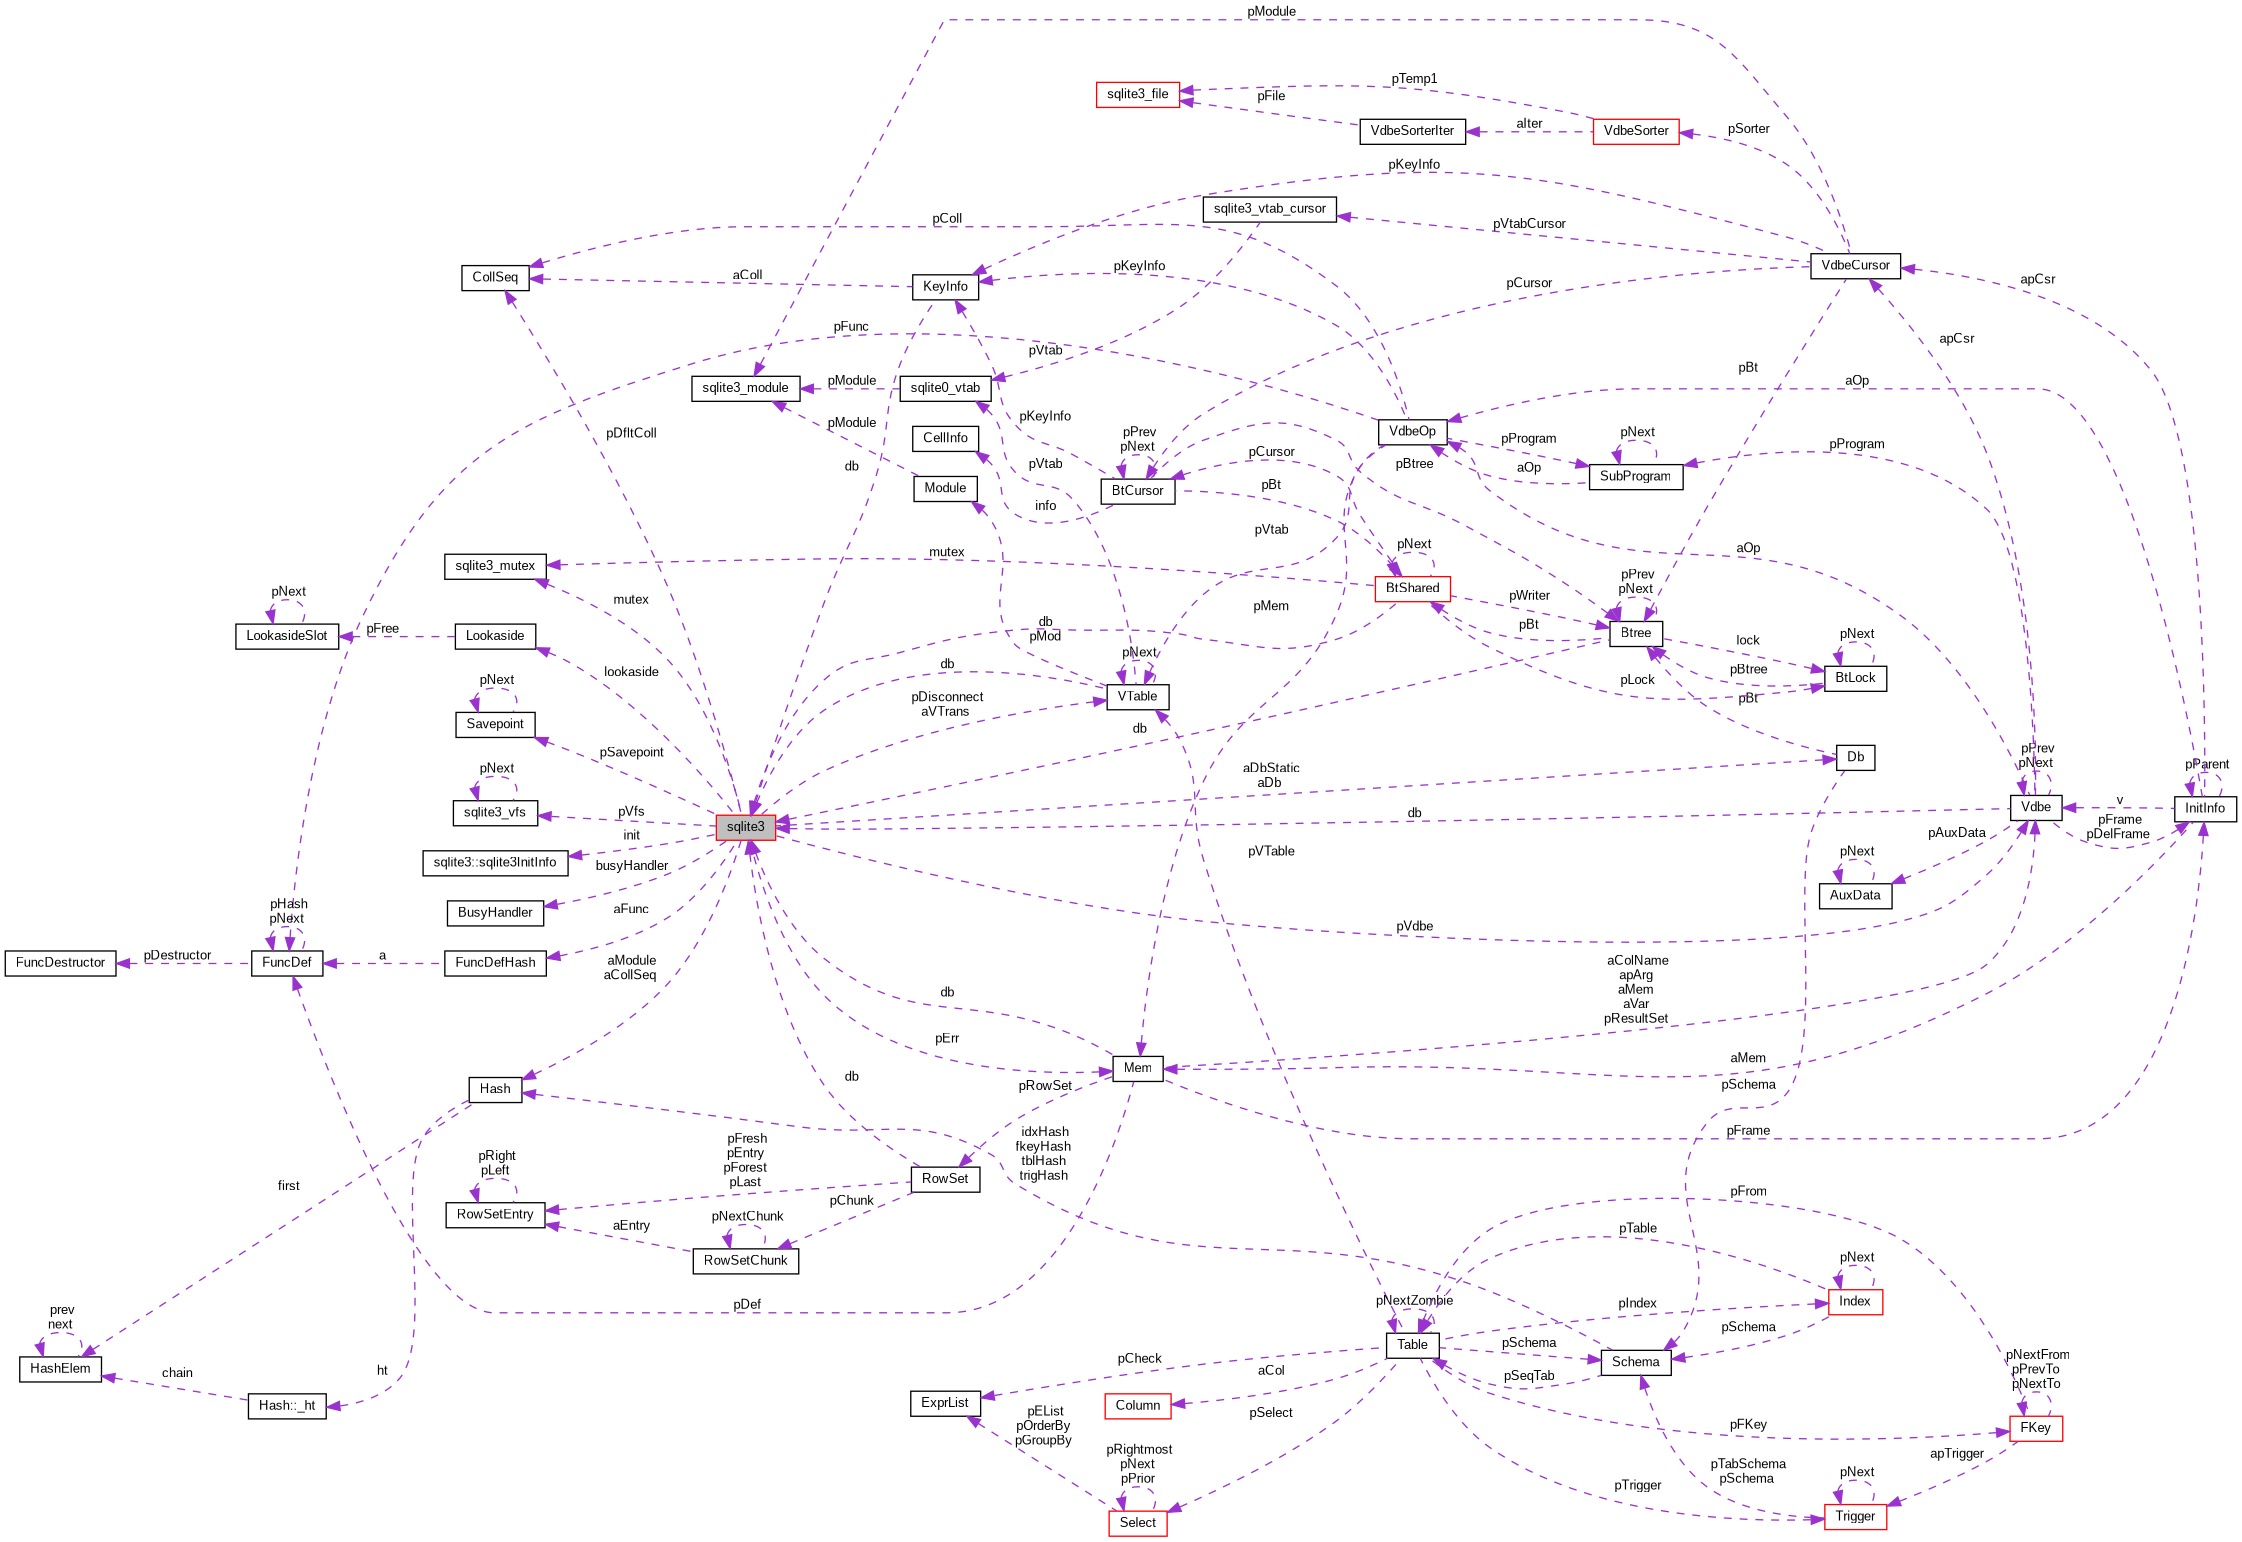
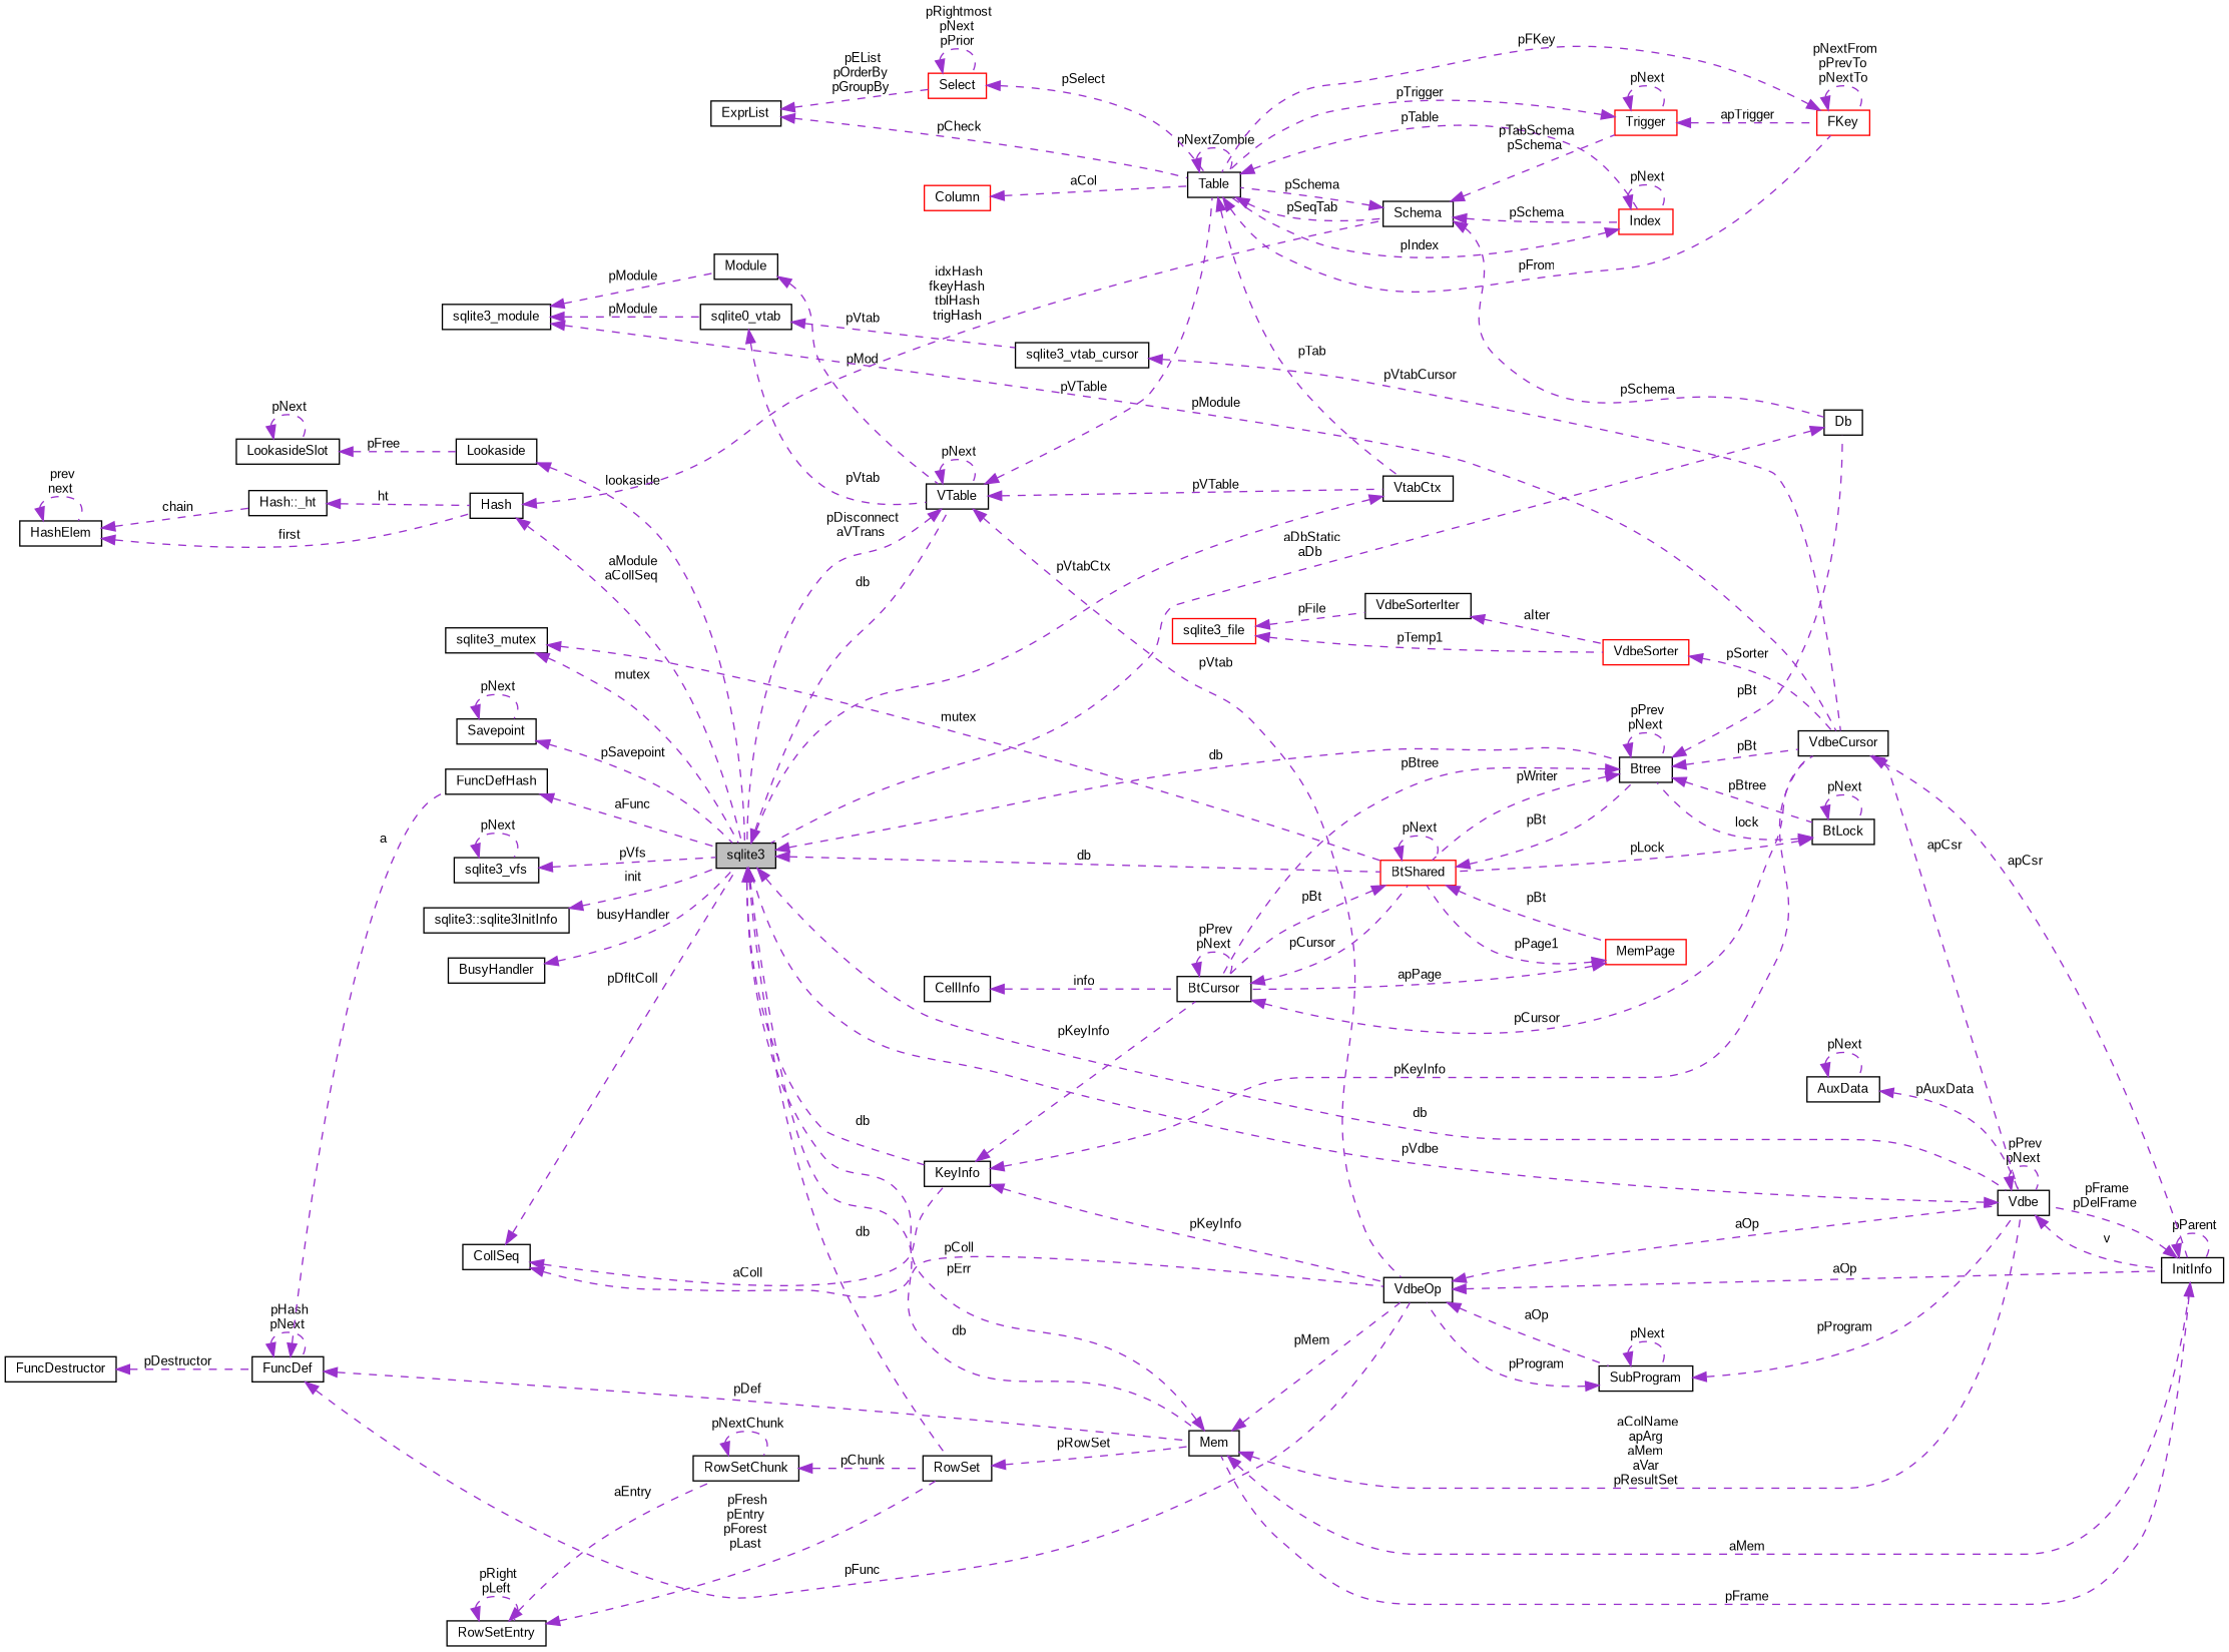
  digraph {
    fontname="Liberation Sans"
    rankdir=LR
    node [color=black fillcolor=white fontname="Liberation Sans" fontsize=10 shape=record style=filled]
    edge [color=darkorchid3 dir=back fontname="Liberation Sans" fontsize=10 labelfontname=Helvetica labelfontsize=10 style=dashed]
-   n1 [color=red fillcolor=grey75 fontcolor=black height=0.2 label=sqlite3 width=0.4]
+   n1 [fillcolor=grey75 fontcolor=black height=0.2 label=sqlite3 width=0.4]
    n2 [height=0.2 label=Mem width=0.4]
    n3 [height=0.2 label=Vdbe width=0.4]
    n4 [height=0.2 label=VTable width=0.4]
    n5 [height=0.2 label=KeyInfo width=0.4]
    n6 [color=red height=0.2 label=BtShared width=0.4]
    n7 [height=0.2 label=Btree width=0.4]
    n8 [height=0.2 label=RowSet width=0.4]
    n9 [height=0.2 label=InitInfo width=0.4]
    n10 [height=0.2 label=VdbeOp width=0.4]
+   n11 [height=0.2 label=VtabCtx width=0.4]
    n12 [height=0.2 label=Table width=0.4]
    n13 [height=0.2 label=VdbeCursor width=0.4]
    n14 [height=0.2 label=BtCursor width=0.4]
+   n15 [color=red height=0.2 label=MemPage width=0.4]
    n16 [height=0.2 label=BtLock width=0.4]
    n17 [height=0.2 label=Db width=0.4]
    n18 [height=0.2 label=SubProgram width=0.4]
    n19 [height=0.2 label=AuxData width=0.4]
    n20 [height=0.2 label=CollSeq width=0.4]
    n21 [height=0.2 label=Schema width=0.4]
    n22 [color=red height=0.2 label=FKey width=0.4]
    n23 [color=red height=0.2 label=Index width=0.4]
    n24 [height=0.2 label=Module width=0.4]
    n25 [height=0.2 label=sqlite3_module width=0.4]
    n26 [height=0.2 label=sqlite0_vtab width=0.4]
    n27 [height=0.2 label=sqlite3_vtab_cursor width=0.4]
    n28 [height=0.2 label=FuncDef width=0.4]
    n29 [height=0.2 label=FuncDefHash width=0.4]
    n30 [height=0.2 label=FuncDestructor width=0.4]
    n31 [height=0.2 label=CellInfo width=0.4]
    n32 [height=0.2 label=sqlite3_mutex width=0.4]
    n33 [color=red height=0.2 label=VdbeSorter width=0.4]
    n34 [height=0.2 label=VdbeSorterIter width=0.4]
    n35 [color=red height=0.2 label=sqlite3_file width=0.4]
    n36 [height=0.2 label=RowSetChunk width=0.4]
    n37 [height=0.2 label=RowSetEntry width=0.4]
    n38 [height=0.2 label=Savepoint width=0.4]
    n39 [height=0.2 label=Lookaside width=0.4]
    n40 [height=0.2 label=LookasideSlot width=0.4]
    n41 [height=0.2 label=sqlite3_vfs width=0.4]
    n42 [height=0.2 label="sqlite3::sqlite3InitInfo" width=0.4]
    n43 [height=0.2 label=BusyHandler width=0.4]
    n44 [color=red height=0.2 label=Trigger width=0.4]
    n45 [height=0.2 label=Hash width=0.4]
    n46 [height=0.2 label="Hash::_ht" width=0.4]
    n47 [height=0.2 label=HashElem width=0.4]
    n48 [color=red height=0.2 label=Column width=0.4]
    n49 [color=red height=0.2 label=Select width=0.4]
    n50 [height=0.2 label=ExprList width=0.4]
    n1 -> n2 [label=" db"]
    n1 -> n3 [label=" db"]
    n1 -> n4 [label=" db"]
    n1 -> n5 [label=" db"]
    n1 -> n6 [label=" db"]
    n1 -> n7 [label=" db"]
    n1 -> n8 [label=" db"]
    n2 -> n1 [label=" pErr"]
-   n3 -> n2 [label=" aColName\napArg\naMem\naVar\npResultSet"]
+   n2 -> n3 [label=" aColName\napArg\naMem\naVar\npResultSet"]
    n2 -> n9 [label=" aMem"]
    n2 -> n10 [label=" pMem"]
    n3 -> n1 [label=" pVdbe"]
    n3 -> n3 [label=" pPrev\npNext"]
    n3 -> n9 [label=" v"]
    n4 -> n1 [label=" pDisconnect\naVTrans"]
    n4 -> n4 [label=" pNext"]
    n4 -> n10 [label=" pVtab"]
+   n4 -> n11 [label=" pVTable"]
    n4 -> n12 [label=" pVTable"]
    n5 -> n10 [label=" pKeyInfo"]
    n5 -> n13 [label=" pKeyInfo"]
    n5 -> n14 [label=" pKeyInfo"]
    n6 -> n6 [label=" pNext"]
    n6 -> n7 [label=" pBt"]
    n6 -> n14 [label=" pBt"]
+   n6 -> n15 [label=" pBt"]
    n7 -> n6 [label=" pWriter"]
    n7 -> n7 [label=" pPrev\npNext"]
    n7 -> n13 [label=" pBt"]
    n7 -> n14 [label=" pBtree"]
    n7 -> n16 [label=" pBtree"]
    n7 -> n17 [label=" pBt"]
    n8 -> n2 [label=" pRowSet"]
    n9 -> n2 [label=" pFrame"]
    n9 -> n3 [label=" pFrame\npDelFrame"]
    n9 -> n9 [label=" pParent"]
    n10 -> n3 [label=" aOp"]
    n10 -> n9 [label=" aOp"]
    n10 -> n18 [label=" aOp"]
+   n11 -> n1 [label=" pVtabCtx"]
+   n12 -> n11 [label=" pTab"]
    n12 -> n12 [label=" pNextZombie"]
    n12 -> n21 [label=" pSeqTab"]
    n12 -> n22 [label=" pFrom"]
    n12 -> n23 [label=" pTable"]
    n13 -> n3 [label=" apCsr"]
    n13 -> n9 [label=" apCsr"]
    n14 -> n6 [label=" pCursor"]
    n14 -> n13 [label=" pCursor"]
    n14 -> n14 [label=" pPrev\npNext"]
+   n15 -> n6 [label=" pPage1"]
+   n15 -> n14 [label=" apPage"]
    n16 -> n6 [label=" pLock"]
    n16 -> n7 [label=" lock"]
    n16 -> n16 [label=" pNext"]
    n17 -> n1 [label=" aDbStatic\naDb"]
    n18 -> n3 [label=" pProgram"]
    n18 -> n10 [label=" pProgram"]
    n18 -> n18 [label=" pNext"]
    n19 -> n3 [label=" pAuxData"]
    n19 -> n19 [label=" pNext"]
    n20 -> n1 [label=" pDfltColl"]
    n20 -> n5 [label=" aColl"]
    n20 -> n10 [label=" pColl"]
    n21 -> n12 [label=" pSchema"]
    n21 -> n17 [label=" pSchema"]
    n21 -> n23 [label=" pSchema"]
    n21 -> n44 [label=" pTabSchema\npSchema"]
    n22 -> n12 [label=" pFKey"]
    n22 -> n22 [label=" pNextFrom\npPrevTo\npNextTo"]
    n23 -> n12 [label=" pIndex"]
    n23 -> n23 [label=" pNext"]
    n24 -> n4 [label=" pMod"]
    n25 -> n13 [label=" pModule"]
    n25 -> n24 [label=" pModule"]
    n25 -> n26 [label=" pModule"]
    n26 -> n4 [label=" pVtab"]
    n26 -> n27 [label=" pVtab"]
    n27 -> n13 [label=" pVtabCursor"]
    n28 -> n2 [label=" pDef"]
    n28 -> n10 [label=" pFunc"]
    n28 -> n28 [label=" pHash\npNext"]
    n28 -> n29 [label=" a"]
    n29 -> n1 [label=" aFunc"]
    n30 -> n28 [label=" pDestructor"]
    n31 -> n14 [label=" info"]
    n32 -> n1 [label=" mutex"]
    n32 -> n6 [label=" mutex"]
    n33 -> n13 [label=" pSorter"]
    n34 -> n33 [label=" aIter"]
    n35 -> n33 [label=" pTemp1"]
    n35 -> n34 [label=" pFile"]
    n36 -> n8 [label=" pChunk"]
    n36 -> n36 [label=" pNextChunk"]
    n37 -> n8 [label=" pFresh\npEntry\npForest\npLast"]
    n37 -> n36 [label=" aEntry"]
    n37 -> n37 [label=" pRight\npLeft"]
    n38 -> n1 [label=" pSavepoint"]
    n38 -> n38 [label=" pNext"]
    n39 -> n1 [label=" lookaside"]
    n40 -> n39 [label=" pFree"]
    n40 -> n40 [label=" pNext"]
    n41 -> n1 [label=" pVfs"]
    n41 -> n41 [label=" pNext"]
    n42 -> n1 [label=" init"]
    n43 -> n1 [label=" busyHandler"]
    n44 -> n12 [label=" pTrigger"]
    n44 -> n22 [label=" apTrigger"]
    n44 -> n44 [label=" pNext"]
    n45 -> n1 [label=" aModule\naCollSeq"]
    n45 -> n21 [label=" idxHash\nfkeyHash\ntblHash\ntrigHash"]
    n46 -> n45 [label=" ht"]
    n47 -> n45 [label=" first"]
    n47 -> n46 [label=" chain"]
    n47 -> n47 [label=" prev\nnext"]
    n48 -> n12 [label=" aCol"]
    n49 -> n12 [label=" pSelect"]
    n49 -> n49 [label=" pRightmost\npNext\npPrior"]
    n50 -> n12 [label=" pCheck"]
    n50 -> n49 [label=" pEList\npOrderBy\npGroupBy"]
  }
